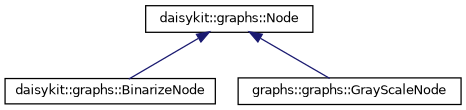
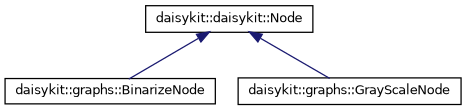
  digraph {
    rankdir=TB
    node [color=black fillcolor=white fontname=Helvetica fontsize=10 shape=record style=filled]
    edge [color=midnightblue dir=back fontname=Helvetica fontsize=10 labelfontname=Helvetica labelfontsize=10 style=solid]
-   n1 [height=0.2 label="daisykit::graphs::Node" width=0.4]
+   n1 [height=0.2 label="daisykit::daisykit::Node" width=0.4]
    n2 [height=0.2 label="daisykit::graphs::BinarizeNode" width=0.4]
-   n3 [height=0.2 label="graphs::graphs::GrayScaleNode" width=0.4]
+   n3 [height=0.2 label="daisykit::graphs::GrayScaleNode" width=0.4]
    n1 -> n2
    n1 -> n3
  }
